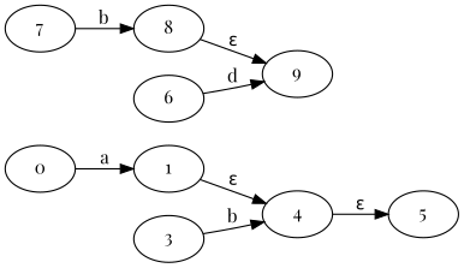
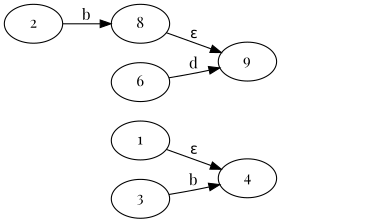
  digraph {
    fontname="Playfair Display"
    rankdir=LR
    node [fontname="Playfair Display"]
    edge [fontname="Playfair Display"]
-   0
    1
    4
-   5
    3
-   7
+   7 [label=2]
    8
    6
    9
-   0 -> 1 [label=a]
    1 -> 4 [label="ε"]
-   4 -> 5 [label="ε"]
    3 -> 4 [label=b]
    7 -> 8 [label=b]
    8 -> 9 [label="ε"]
    6 -> 9 [label=d]
  }
